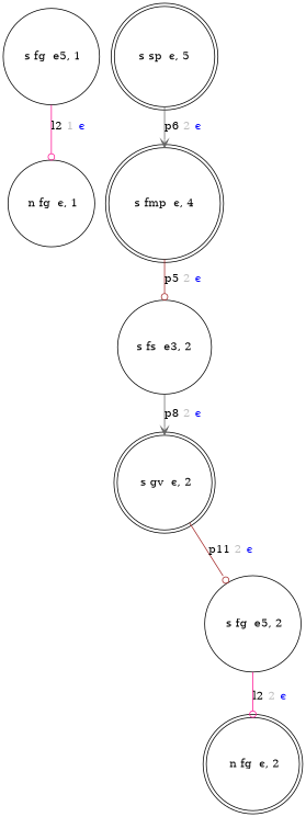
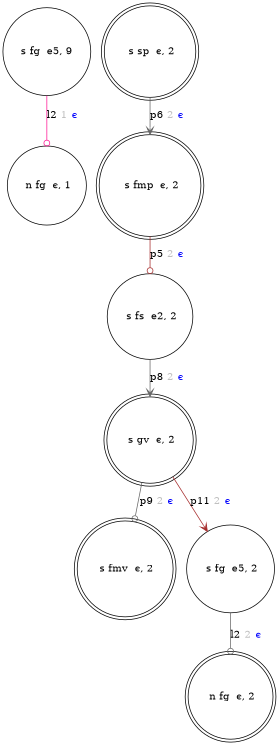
  digraph {
    node [shape=doublecircle]
    edge [arrowhead=odot color=gray40]
-   " s fg  e5, 1" [shape=circle]
+   " s fg  e5, 1" [shape=circle label="s fg  e5, 9"]
    " n fg  ϵ, 1" [shape=circle]
-   " s sp  ϵ, 2" [label="s sp  ϵ, 5"]
-   " s fmp  ϵ, 2" [label="s fmp  ϵ, 4"]
-   " s fs  e2, 2" [shape=circle label="s fs  e3, 2"]
+   " s sp  ϵ, 2"
+   " s fmp  ϵ, 2"
+   " s fs  e2, 2" [shape=circle]
    " s gv  ϵ, 2"
+   " s fmv  ϵ, 2"
    " s fg  e5, 2" [shape=circle]
    " n fg  ϵ, 2"
    " s fg  e5, 1" -> " n fg  ϵ, 1" [color=deeppink label=<l2 <FONT COLOR="grey">1</FONT> <FONT COLOR="blue">ϵ</FONT>>]
    " s sp  ϵ, 2" -> " s fmp  ϵ, 2" [arrowhead=vee label=<p6 <FONT COLOR="grey">2</FONT> <FONT COLOR="blue">ϵ</FONT>>]
    " s fmp  ϵ, 2" -> " s fs  e2, 2" [color=brown label=<p5 <FONT COLOR="grey">2</FONT> <FONT COLOR="blue">ϵ</FONT>>]
    " s fs  e2, 2" -> " s gv  ϵ, 2" [arrowhead=vee label=<p8 <FONT COLOR="grey">2</FONT> <FONT COLOR="blue">ϵ</FONT>>]
-   " s gv  ϵ, 2" -> " s fg  e5, 2" [color=brown label=<p11 <FONT COLOR="grey">2</FONT> <FONT COLOR="blue">ϵ</FONT>>]
-   " s fg  e5, 2" -> " n fg  ϵ, 2" [color=deeppink label=<l2 <FONT COLOR="grey">2</FONT> <FONT COLOR="blue">ϵ</FONT>>]
+   " s gv  ϵ, 2" -> " s fmv  ϵ, 2" [label=<p9 <FONT COLOR="grey">2</FONT> <FONT COLOR="blue">ϵ</FONT>>]
+   " s gv  ϵ, 2" -> " s fg  e5, 2" [arrowhead=vee color=brown label=<p11 <FONT COLOR="grey">2</FONT> <FONT COLOR="blue">ϵ</FONT>>]
+   " s fg  e5, 2" -> " n fg  ϵ, 2" [label=<l2 <FONT COLOR="grey">2</FONT> <FONT COLOR="blue">ϵ</FONT>>]
  }
